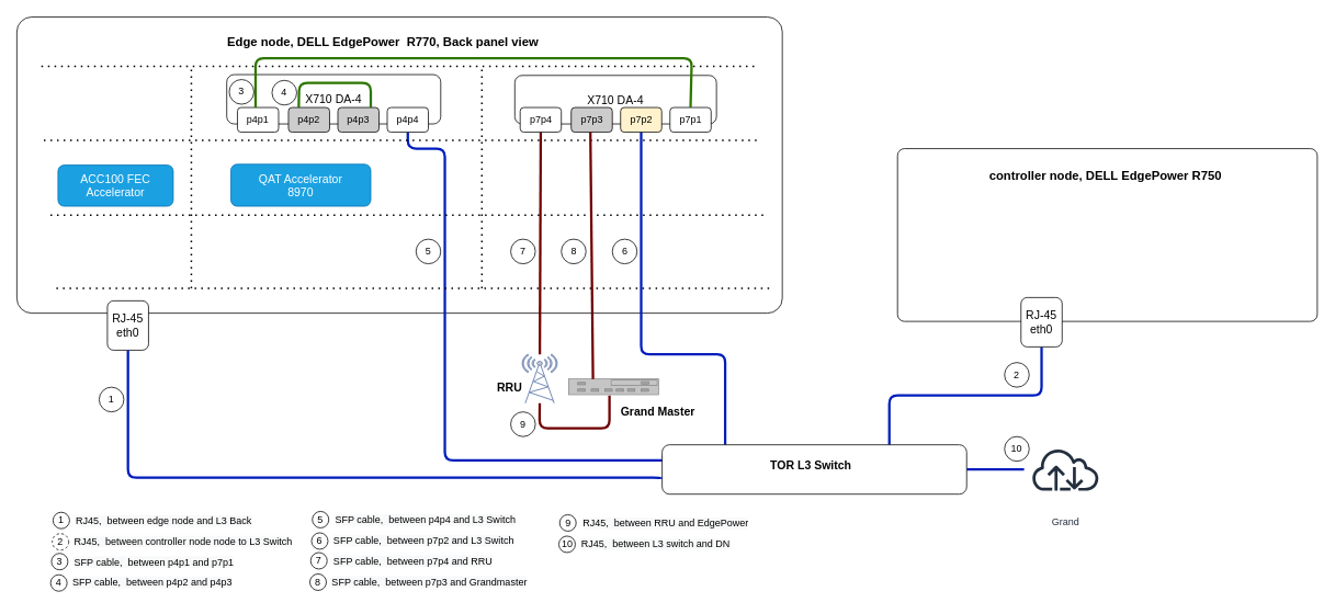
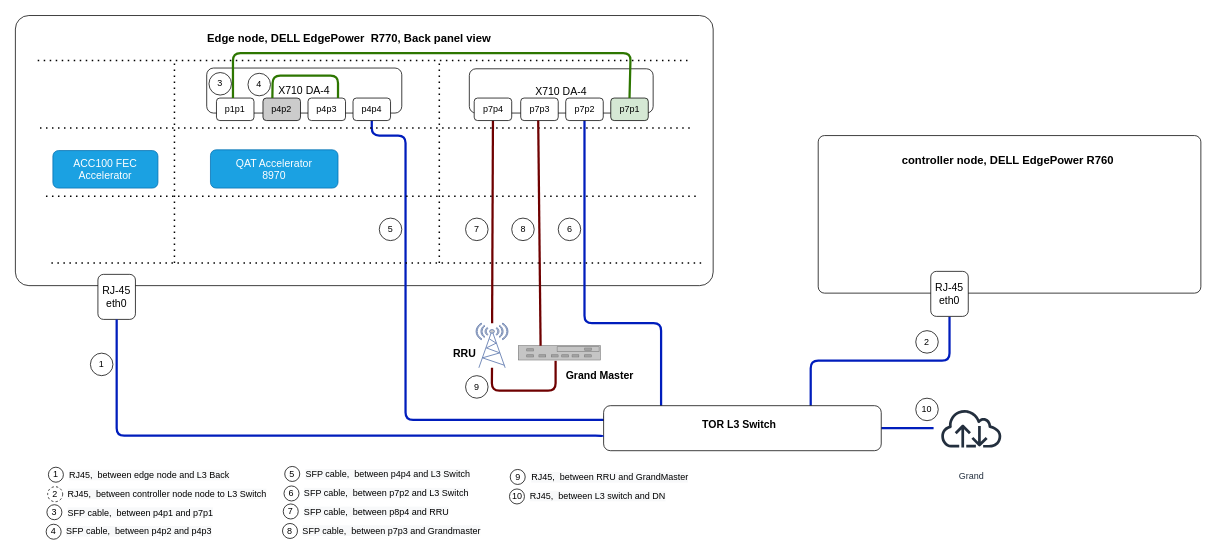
  <mxCell id="0" />
  <mxCell id="1" parent="0" />
  <mxCell id="2" value="" style="rounded=1;whiteSpace=wrap;html=1;verticalAlign=top;fontSize=13;arcSize=5;" vertex="1" parent="1"><mxGeometry x="20" y="20" width="930" height="360" as="geometry" /></mxCell>
  <mxCell id="3" value="Edge node, DELL EdgePower&amp;nbsp; R770, Back panel view" style="text;html=1;strokeColor=none;fillColor=none;align=center;verticalAlign=middle;whiteSpace=wrap;rounded=0;fontSize=15;fontStyle=1" vertex="1" parent="1"><mxGeometry x="250" y="40" width="430" height="20" as="geometry" /></mxCell>
  <mxCell id="4" value="&lt;span style=&quot;font-size: 14px&quot;&gt;X710 DA-4&lt;/span&gt;" style="rounded=1;whiteSpace=wrap;html=1;" vertex="1" parent="1"><mxGeometry x="625" y="91" width="245" height="59" as="geometry" /></mxCell>
  <mxCell id="5" value="&lt;font style=&quot;font-size: 14px&quot;&gt;&lt;span&gt;&lt;span style=&quot;font-weight: normal&quot;&gt;QAT Accelerator&lt;br&gt;8970&lt;/span&gt;&lt;br&gt;&lt;/span&gt;&lt;/font&gt;" style="rounded=1;whiteSpace=wrap;html=1;fillColor=#1ba1e2;strokeColor=#006EAF;fontColor=#ffffff;fontStyle=1" vertex="1" parent="1"><mxGeometry x="280" y="199" width="170" height="51" as="geometry" /></mxCell>
  <mxCell id="6" value="&lt;font style=&quot;font-size: 14px&quot;&gt;ACC100 FEC&lt;br&gt;Accelerator&lt;br&gt;&lt;/font&gt;" style="rounded=1;whiteSpace=wrap;html=1;fillColor=#1ba1e2;strokeColor=#006EAF;fontColor=#ffffff;" vertex="1" parent="1"><mxGeometry x="70" y="200" width="140" height="50" as="geometry" /></mxCell>
- <mxCell id="7" value="&lt;font style=&quot;font-size: 15px&quot;&gt;&lt;b style=&quot;font-size: 15px&quot;&gt;&lt;br&gt;controller node, DELL EdgePower R750&amp;nbsp;&lt;br&gt;&lt;/b&gt;&lt;/font&gt;" style="rounded=1;whiteSpace=wrap;html=1;verticalAlign=top;fontSize=15;arcSize=4;" vertex="1" parent="1"><mxGeometry x="1090" y="180" width="510" height="210" as="geometry" /></mxCell>
+ <mxCell id="7" value="&lt;font style=&quot;font-size: 15px&quot;&gt;&lt;b style=&quot;font-size: 15px&quot;&gt;&lt;br&gt;controller node, DELL EdgePower R760&amp;nbsp;&lt;br&gt;&lt;/b&gt;&lt;/font&gt;" style="rounded=1;whiteSpace=wrap;html=1;verticalAlign=top;fontSize=15;arcSize=4;" vertex="1" parent="1"><mxGeometry x="1090" y="180" width="510" height="210" as="geometry" /></mxCell>
  <mxCell id="8" value="" style="endArrow=none;html=1;strokeWidth=3;fontColor=#050505;fillColor=#a20025;strokeColor=#6F0000;exitX=0.5;exitY=1;exitDx=0;exitDy=0;" edge="1" parent="1" source="30" target="15"><mxGeometry width="50" height="50" relative="1" as="geometry"><mxPoint x="198" y="428.118" as="sourcePoint" /><mxPoint x="246" y="490" as="targetPoint" /><Array as="points" /></mxGeometry></mxCell>
  <mxCell id="9" value="&lt;font style=&quot;font-size: 14px&quot;&gt;RJ-45&lt;br&gt;eth0&lt;br&gt;&lt;/font&gt;" style="rounded=1;whiteSpace=wrap;html=1;" vertex="1" parent="1"><mxGeometry x="130" y="365" width="50" height="60" as="geometry" /></mxCell>
  <mxCell id="10" style="edgeStyle=orthogonalEdgeStyle;rounded=1;orthogonalLoop=1;jettySize=auto;html=1;endArrow=none;endFill=0;strokeWidth=3;fillColor=#0050ef;strokeColor=#001DBC;entryX=0.5;entryY=1;entryDx=0;entryDy=0;" edge="1" parent="1" source="39" target="13"><mxGeometry relative="1" as="geometry"><Array as="points"><mxPoint x="1080" y="480" /><mxPoint x="1265" y="480" /></Array></mxGeometry></mxCell>
  <mxCell id="11" style="edgeStyle=orthogonalEdgeStyle;rounded=1;orthogonalLoop=1;jettySize=auto;html=1;endArrow=none;endFill=0;strokeWidth=3;fillColor=#0050ef;strokeColor=#001DBC;" edge="1" parent="1" source="39" target="12"><mxGeometry relative="1" as="geometry" /></mxCell>
  <mxCell id="12" value="Grand" style="outlineConnect=0;fontColor=#232F3E;gradientColor=none;strokeColor=#232F3E;fillColor=#ffffff;dashed=0;verticalLabelPosition=bottom;verticalAlign=top;align=center;html=1;fontSize=12;fontStyle=0;aspect=fixed;shape=mxgraph.aws4.resourceIcon;resIcon=mxgraph.aws4.internet;sketch=0;" vertex="1" parent="1"><mxGeometry x="1244" y="520" width="100" height="100" as="geometry" /></mxCell>
  <mxCell id="13" value="&lt;font style=&quot;font-size: 14px&quot;&gt;RJ-45&lt;br&gt;eth0&lt;br&gt;&lt;/font&gt;" style="rounded=1;whiteSpace=wrap;html=1;" vertex="1" parent="1"><mxGeometry x="1240" y="361" width="50" height="60" as="geometry" /></mxCell>
  <mxCell id="14" value="&lt;span style=&quot;font-size: 14px&quot;&gt;X710 DA-4&lt;/span&gt;" style="rounded=1;whiteSpace=wrap;html=1;" vertex="1" parent="1"><mxGeometry x="275" y="90" width="260" height="60" as="geometry" /></mxCell>
  <mxCell id="15" value="" style="fontColor=#0066CC;verticalAlign=top;verticalLabelPosition=bottom;labelPosition=center;align=center;html=1;outlineConnect=0;fillColor=#CCCCCC;strokeColor=#6881B3;gradientColor=none;gradientDirection=north;strokeWidth=2;shape=mxgraph.networks.radio_tower;shadow=0;" vertex="1" parent="1"><mxGeometry x="634" y="430" width="42.5" height="59.5" as="geometry" /></mxCell>
  <mxCell id="16" value="&lt;span style=&quot;font-size: 14px&quot;&gt;&lt;b&gt;&amp;nbsp;RRU&lt;/b&gt;&lt;/span&gt;" style="text;html=1;strokeColor=none;fillColor=none;align=center;verticalAlign=middle;whiteSpace=wrap;rounded=0;" vertex="1" parent="1"><mxGeometry x="551.5" y="459.5" width="130" height="20" as="geometry" /></mxCell>
  <mxCell id="17" value="&lt;b style=&quot;font-size: 14px&quot;&gt;Grand Master&lt;/b&gt;" style="text;html=1;strokeColor=none;fillColor=none;align=center;verticalAlign=middle;whiteSpace=wrap;rounded=0;" vertex="1" parent="1"><mxGeometry x="733.5" y="489.5" width="130" height="20" as="geometry" /></mxCell>
  <mxCell id="18" value="" style="endArrow=none;html=1;strokeWidth=3;fontColor=#050505;fillColor=#a20025;strokeColor=#6F0000;entryX=0.5;entryY=1;entryDx=0;entryDy=0;entryPerimeter=0;" edge="1" parent="1" target="15"><mxGeometry width="50" height="50" relative="1" as="geometry"><mxPoint x="740" y="480" as="sourcePoint" /><mxPoint x="710" y="440" as="targetPoint" /><Array as="points"><mxPoint x="740" y="520" /><mxPoint x="655" y="520" /></Array></mxGeometry></mxCell>
  <mxCell id="19" value="" style="strokeColor=#666666;html=1;labelPosition=right;align=left;spacingLeft=15;shadow=0;dashed=0;outlineConnect=0;shape=mxgraph.rack.general.switches_2;" vertex="1" parent="1"><mxGeometry x="690" y="459.5" width="110" height="20" as="geometry" /></mxCell>
  <mxCell id="20" style="edgeStyle=orthogonalEdgeStyle;rounded=1;orthogonalLoop=1;jettySize=auto;html=1;endArrow=none;endFill=0;strokeWidth=3;fillColor=#0050ef;strokeColor=#001DBC;exitX=0.5;exitY=1;exitDx=0;exitDy=0;entryX=0;entryY=0.25;entryDx=0;entryDy=0;" edge="1" parent="1" source="29" target="39"><mxGeometry relative="1" as="geometry"><mxPoint x="639" y="441" as="sourcePoint" /><mxPoint x="810" y="559" as="targetPoint" /><Array as="points"><mxPoint x="495" y="180" /><mxPoint x="540" y="180" /><mxPoint x="540" y="559" /><mxPoint x="810" y="559" /><mxPoint x="810" y="555" /></Array></mxGeometry></mxCell>
  <mxCell id="21" style="edgeStyle=orthogonalEdgeStyle;rounded=1;orthogonalLoop=1;jettySize=auto;html=1;endArrow=none;endFill=0;strokeWidth=3;fillColor=#0050ef;strokeColor=#001DBC;exitX=0.5;exitY=1;exitDx=0;exitDy=0;entryX=0.207;entryY=0;entryDx=0;entryDy=0;entryPerimeter=0;" edge="1" parent="1" source="32" target="39"><mxGeometry relative="1" as="geometry"><mxPoint x="780" y="169.94" as="sourcePoint" /><mxPoint x="940" y="519.94" as="targetPoint" /><Array as="points"><mxPoint x="779" y="430" /><mxPoint x="880" y="430" /><mxPoint x="880" y="540" /></Array></mxGeometry></mxCell>
  <mxCell id="22" value="" style="endArrow=none;dashed=1;html=1;dashPattern=1 3;strokeWidth=2;exitX=0.032;exitY=0.222;exitDx=0;exitDy=0;exitPerimeter=0;entryX=0.968;entryY=0.222;entryDx=0;entryDy=0;entryPerimeter=0;" edge="1" parent="1"><mxGeometry width="50" height="50" relative="1" as="geometry"><mxPoint x="49.76" y="79.92" as="sourcePoint" /><mxPoint x="920.24" y="79.92" as="targetPoint" /></mxGeometry></mxCell>
  <mxCell id="23" value="" style="endArrow=none;dashed=1;html=1;dashPattern=1 3;strokeWidth=2;exitX=0.032;exitY=0.222;exitDx=0;exitDy=0;exitPerimeter=0;entryX=0.968;entryY=0.222;entryDx=0;entryDy=0;entryPerimeter=0;" edge="1" parent="1"><mxGeometry width="50" height="50" relative="1" as="geometry"><mxPoint x="52.76" y="169.92" as="sourcePoint" /><mxPoint x="923.24" y="169.92" as="targetPoint" /></mxGeometry></mxCell>
  <mxCell id="24" value="" style="endArrow=none;dashed=1;html=1;dashPattern=1 3;strokeWidth=2;exitX=0.032;exitY=0.222;exitDx=0;exitDy=0;exitPerimeter=0;entryX=0.968;entryY=0.222;entryDx=0;entryDy=0;entryPerimeter=0;" edge="1" parent="1"><mxGeometry width="50" height="50" relative="1" as="geometry"><mxPoint x="60.76" y="260.92" as="sourcePoint" /><mxPoint x="931.24" y="260.92" as="targetPoint" /></mxGeometry></mxCell>
  <mxCell id="25" value="" style="endArrow=none;dashed=1;html=1;dashPattern=1 3;strokeWidth=2;exitX=0.032;exitY=0.222;exitDx=0;exitDy=0;exitPerimeter=0;entryX=0.968;entryY=0.222;entryDx=0;entryDy=0;entryPerimeter=0;" edge="1" parent="1"><mxGeometry width="50" height="50" relative="1" as="geometry"><mxPoint x="68" y="350" as="sourcePoint" /><mxPoint x="938.48" y="350" as="targetPoint" /></mxGeometry></mxCell>
- <mxCell id="26" value="p4p1" style="rounded=1;whiteSpace=wrap;html=1;" vertex="1" parent="1"><mxGeometry x="288" y="130" width="50" height="30" as="geometry" /></mxCell>
+ <mxCell id="26" value="p1p1" style="rounded=1;whiteSpace=wrap;html=1;" vertex="1" parent="1"><mxGeometry x="288" y="130" width="50" height="30" as="geometry" /></mxCell>
  <mxCell id="27" value="p4p2" style="rounded=1;whiteSpace=wrap;html=1;fillColor=#cccccc;" vertex="1" parent="1"><mxGeometry x="350" y="130" width="50" height="30" as="geometry" /></mxCell>
- <mxCell id="28" value="p4p3" style="rounded=1;whiteSpace=wrap;html=1;fillColor=#cccccc;" vertex="1" parent="1"><mxGeometry x="410" y="130" width="50" height="30" as="geometry" /></mxCell>
+ <mxCell id="28" value="p4p3" style="rounded=1;whiteSpace=wrap;html=1;" vertex="1" parent="1"><mxGeometry x="410" y="130" width="50" height="30" as="geometry" /></mxCell>
  <mxCell id="29" value="p4p4" style="rounded=1;whiteSpace=wrap;html=1;" vertex="1" parent="1"><mxGeometry x="470" y="130" width="50" height="30" as="geometry" /></mxCell>
  <mxCell id="30" value="p7p4" style="rounded=1;whiteSpace=wrap;html=1;" vertex="1" parent="1"><mxGeometry x="631.5" y="130" width="50" height="30" as="geometry" /></mxCell>
- <mxCell id="31" value="p7p3" style="rounded=1;whiteSpace=wrap;html=1;fillColor=#cccccc;" vertex="1" parent="1"><mxGeometry x="693.5" y="130" width="50" height="30" as="geometry" /></mxCell>
- <mxCell id="32" value="p7p2" style="rounded=1;whiteSpace=wrap;html=1;fillColor=#fff2cc;" vertex="1" parent="1"><mxGeometry x="753.5" y="130" width="50" height="30" as="geometry" /></mxCell>
- <mxCell id="33" value="p7p1" style="rounded=1;whiteSpace=wrap;html=1;" vertex="1" parent="1"><mxGeometry x="813.5" y="130" width="50" height="30" as="geometry" /></mxCell>
+ <mxCell id="31" value="p7p3" style="rounded=1;whiteSpace=wrap;html=1;" vertex="1" parent="1"><mxGeometry x="693.5" y="130" width="50" height="30" as="geometry" /></mxCell>
+ <mxCell id="32" value="p7p2" style="rounded=1;whiteSpace=wrap;html=1;" vertex="1" parent="1"><mxGeometry x="753.5" y="130" width="50" height="30" as="geometry" /></mxCell>
+ <mxCell id="33" value="p7p1" style="rounded=1;whiteSpace=wrap;html=1;fillColor=#d5e8d4;" vertex="1" parent="1"><mxGeometry x="813.5" y="130" width="50" height="30" as="geometry" /></mxCell>
  <mxCell id="34" value="" style="endArrow=none;dashed=1;html=1;dashPattern=1 3;strokeWidth=2;" edge="1" parent="1"><mxGeometry width="50" height="50" relative="1" as="geometry"><mxPoint x="585" y="350" as="sourcePoint" /><mxPoint x="585" y="80" as="targetPoint" /></mxGeometry></mxCell>
  <mxCell id="35" value="" style="endArrow=none;dashed=1;html=1;dashPattern=1 3;strokeWidth=2;" edge="1" parent="1"><mxGeometry width="50" height="50" relative="1" as="geometry"><mxPoint x="232" y="350" as="sourcePoint" /><mxPoint x="232" y="80" as="targetPoint" /></mxGeometry></mxCell>
  <mxCell id="36" value="" style="endArrow=none;html=1;strokeColor=#2D7600;strokeWidth=3;fontColor=#050505;entryX=0.25;entryY=0;entryDx=0;entryDy=0;fillColor=#60a917;" edge="1" parent="1" target="27"><mxGeometry width="50" height="50" relative="1" as="geometry"><mxPoint x="450" y="130" as="sourcePoint" /><mxPoint x="377" y="130" as="targetPoint" /><Array as="points"><mxPoint x="450" y="100" /><mxPoint x="363" y="100" /></Array></mxGeometry></mxCell>
  <mxCell id="37" value="" style="endArrow=none;html=1;strokeColor=#2D7600;strokeWidth=3;fontColor=#050505;entryX=0.5;entryY=1;entryDx=0;entryDy=0;exitX=0.5;exitY=0;exitDx=0;exitDy=0;fillColor=#60a917;" edge="1" parent="1" source="33"><mxGeometry width="50" height="50" relative="1" as="geometry"><mxPoint x="420" y="131" as="sourcePoint" /><mxPoint x="310" y="130" as="targetPoint" /><Array as="points"><mxPoint x="840" y="70" /><mxPoint x="310" y="70" /></Array></mxGeometry></mxCell>
  <mxCell id="38" value="" style="endArrow=none;html=1;strokeWidth=3;fontColor=#050505;fillColor=#a20025;strokeColor=#6F0000;exitX=0.5;exitY=1;exitDx=0;exitDy=0;" edge="1" parent="1"><mxGeometry width="50" height="50" relative="1" as="geometry"><mxPoint x="716.81" y="160" as="sourcePoint" /><mxPoint x="720" y="460" as="targetPoint" /><Array as="points" /></mxGeometry></mxCell>
  <mxCell id="39" value="" style="rounded=1;whiteSpace=wrap;html=1;" vertex="1" parent="1"><mxGeometry x="804" y="540" width="370" height="60" as="geometry" /></mxCell>
  <mxCell id="40" style="edgeStyle=orthogonalEdgeStyle;rounded=1;orthogonalLoop=1;jettySize=auto;html=1;endArrow=none;endFill=0;strokeWidth=3;fillColor=#0050ef;strokeColor=#001DBC;exitX=0.5;exitY=1;exitDx=0;exitDy=0;entryX=-0.003;entryY=0.688;entryDx=0;entryDy=0;entryPerimeter=0;" edge="1" parent="1" source="9" target="39"><mxGeometry relative="1" as="geometry"><mxPoint x="155" y="425" as="sourcePoint" /><mxPoint x="814" y="580" as="targetPoint" /><Array as="points"><mxPoint x="155" y="580" /><mxPoint x="803" y="580" /></Array></mxGeometry></mxCell>
  <mxCell id="41" value="&lt;b style=&quot;font-size: 14px&quot;&gt;TOR L3 Switch&lt;/b&gt;" style="text;html=1;strokeColor=none;fillColor=none;align=center;verticalAlign=middle;whiteSpace=wrap;rounded=0;" vertex="1" parent="1"><mxGeometry x="920" y="555" width="130" height="20" as="geometry" /></mxCell>
  <mxCell id="42" value="1" style="ellipse;whiteSpace=wrap;html=1;aspect=fixed;" vertex="1" parent="1"><mxGeometry x="120" y="470" width="30" height="30" as="geometry" /></mxCell>
  <mxCell id="43" value="2&lt;span style=&quot;color: rgba(0 , 0 , 0 , 0) ; font-family: monospace ; font-size: 0px&quot;&gt;%3CmxGraphModel%3E%3Croot%3E%3CmxCell%20id%3D%220%22%2F%3E%3CmxCell%20id%3D%221%22%20parent%3D%220%22%2F%3E%3CmxCell%20id%3D%222%22%20value%3D%221%22%20style%3D%22ellipse%3BwhiteSpace%3Dwrap%3Bhtml%3D1%3Baspect%3Dfixed%3B%22%20vertex%3D%221%22%20parent%3D%221%22%3E%3CmxGeometry%20x%3D%22-3980%22%20y%3D%222690%22%20width%3D%2230%22%20height%3D%2230%22%20as%3D%22geometry%22%2F%3E%3C%2FmxCell%3E%3C%2Froot%3E%3C%2FmxGraphModel%3E&lt;/span&gt;" style="ellipse;whiteSpace=wrap;html=1;aspect=fixed;" vertex="1" parent="1"><mxGeometry x="1220" y="440" width="30" height="30" as="geometry" /></mxCell>
  <mxCell id="44" value="8" style="ellipse;whiteSpace=wrap;html=1;aspect=fixed;" vertex="1" parent="1"><mxGeometry x="681.5" y="290" width="30" height="30" as="geometry" /></mxCell>
  <mxCell id="45" value="3" style="ellipse;whiteSpace=wrap;html=1;aspect=fixed;" vertex="1" parent="1"><mxGeometry x="278" y="96" width="30" height="30" as="geometry" /></mxCell>
  <mxCell id="46" value="4" style="ellipse;whiteSpace=wrap;html=1;aspect=fixed;" vertex="1" parent="1"><mxGeometry x="330" y="97" width="30" height="30" as="geometry" /></mxCell>
  <mxCell id="47" value="5" style="ellipse;whiteSpace=wrap;html=1;aspect=fixed;" vertex="1" parent="1"><mxGeometry x="505" y="290" width="30" height="30" as="geometry" /></mxCell>
  <mxCell id="48" value="6" style="ellipse;whiteSpace=wrap;html=1;aspect=fixed;" vertex="1" parent="1"><mxGeometry x="743.5" y="290" width="30" height="30" as="geometry" /></mxCell>
  <mxCell id="49" value="7" style="ellipse;whiteSpace=wrap;html=1;aspect=fixed;" vertex="1" parent="1"><mxGeometry x="620" y="290" width="30" height="30" as="geometry" /></mxCell>
  <mxCell id="50" value="9" style="ellipse;whiteSpace=wrap;html=1;aspect=fixed;" vertex="1" parent="1"><mxGeometry x="620" y="500" width="30" height="30" as="geometry" /></mxCell>
  <mxCell id="51" value="10" style="ellipse;whiteSpace=wrap;html=1;aspect=fixed;" vertex="1" parent="1"><mxGeometry x="1220" y="530" width="30" height="30" as="geometry" /></mxCell>
  <mxCell id="52" value="1" style="ellipse;whiteSpace=wrap;html=1;aspect=fixed;" vertex="1" parent="1"><mxGeometry x="64" y="622" width="20" height="20" as="geometry" /></mxCell>
  <mxCell id="53" value="&lt;span style=&quot;color: rgb(0 , 0 , 0) ; font-family: &amp;#34;helvetica&amp;#34; ; font-size: 12px ; font-style: normal ; font-weight: 400 ; letter-spacing: normal ; text-align: center ; text-indent: 0px ; text-transform: none ; word-spacing: 0px ; background-color: rgb(248 , 249 , 250) ; display: inline ; float: none&quot;&gt;RJ45,&amp;nbsp; between edge node and L3 Back&lt;/span&gt;" style="text;whiteSpace=wrap;html=1;" vertex="1" parent="1"><mxGeometry x="90" y="619" width="230" height="30" as="geometry" /></mxCell>
  <mxCell id="54" value="2" style="ellipse;whiteSpace=wrap;html=1;aspect=fixed;dashed=1;" vertex="1" parent="1"><mxGeometry x="63" y="648" width="20" height="20" as="geometry" /></mxCell>
  <mxCell id="55" value="&lt;span style=&quot;color: rgb(0 , 0 , 0) ; font-family: &amp;#34;helvetica&amp;#34; ; font-size: 12px ; font-style: normal ; font-weight: 400 ; letter-spacing: normal ; text-align: center ; text-indent: 0px ; text-transform: none ; word-spacing: 0px ; background-color: rgb(248 , 249 , 250) ; display: inline ; float: none&quot;&gt;RJ45,&amp;nbsp; between controller node node to L3 Switch&lt;/span&gt;" style="text;whiteSpace=wrap;html=1;" vertex="1" parent="1"><mxGeometry x="88" y="644" width="272" height="30" as="geometry" /></mxCell>
  <mxCell id="56" value="3" style="ellipse;whiteSpace=wrap;html=1;aspect=fixed;" vertex="1" parent="1"><mxGeometry x="62" y="672" width="20" height="20" as="geometry" /></mxCell>
  <mxCell id="57" value="&lt;span style=&quot;color: rgb(0 , 0 , 0) ; font-family: &amp;#34;helvetica&amp;#34; ; font-size: 12px ; font-style: normal ; font-weight: 400 ; letter-spacing: normal ; text-align: center ; text-indent: 0px ; text-transform: none ; word-spacing: 0px ; background-color: rgb(248 , 249 , 250) ; display: inline ; float: none&quot;&gt;SFP cable,&amp;nbsp; between p4p1 and p7p1&lt;/span&gt;" style="text;whiteSpace=wrap;html=1;" vertex="1" parent="1"><mxGeometry x="88" y="669" width="242" height="30" as="geometry" /></mxCell>
  <mxCell id="58" value="4" style="ellipse;whiteSpace=wrap;html=1;aspect=fixed;" vertex="1" parent="1"><mxGeometry x="61" y="698" width="20" height="20" as="geometry" /></mxCell>
  <mxCell id="59" value="&lt;span style=&quot;color: rgb(0 , 0 , 0) ; font-family: &amp;#34;helvetica&amp;#34; ; font-size: 12px ; font-style: normal ; font-weight: 400 ; letter-spacing: normal ; text-align: center ; text-indent: 0px ; text-transform: none ; word-spacing: 0px ; background-color: rgb(248 , 249 , 250) ; display: inline ; float: none&quot;&gt;SFP cable,&amp;nbsp; between p4p2 and p4p3&lt;/span&gt;" style="text;whiteSpace=wrap;html=1;" vertex="1" parent="1"><mxGeometry x="86" y="694" width="244" height="30" as="geometry" /></mxCell>
  <mxCell id="60" value="5" style="ellipse;whiteSpace=wrap;html=1;aspect=fixed;" vertex="1" parent="1"><mxGeometry x="379" y="621" width="20" height="20" as="geometry" /></mxCell>
  <mxCell id="61" value="&lt;span style=&quot;color: rgb(0 , 0 , 0) ; font-family: &amp;#34;helvetica&amp;#34; ; font-size: 12px ; font-style: normal ; font-weight: 400 ; letter-spacing: normal ; text-align: center ; text-indent: 0px ; text-transform: none ; word-spacing: 0px ; background-color: rgb(248 , 249 , 250) ; display: inline ; float: none&quot;&gt;SFP cable,&amp;nbsp; between p4p4 and L3 Switch&lt;/span&gt;" style="text;whiteSpace=wrap;html=1;" vertex="1" parent="1"><mxGeometry x="405" y="618" width="232" height="30" as="geometry" /></mxCell>
  <mxCell id="62" value="6" style="ellipse;whiteSpace=wrap;html=1;aspect=fixed;" vertex="1" parent="1"><mxGeometry x="378" y="647" width="20" height="20" as="geometry" /></mxCell>
  <mxCell id="63" value="&lt;span style=&quot;color: rgb(0 , 0 , 0) ; font-family: &amp;#34;helvetica&amp;#34; ; font-size: 12px ; font-style: normal ; font-weight: 400 ; letter-spacing: normal ; text-align: center ; text-indent: 0px ; text-transform: none ; word-spacing: 0px ; background-color: rgb(248 , 249 , 250) ; display: inline ; float: none&quot;&gt;SFP cable,&amp;nbsp; between p7p2 and L3 Switch&lt;/span&gt;" style="text;whiteSpace=wrap;html=1;" vertex="1" parent="1"><mxGeometry x="403" y="643" width="244" height="30" as="geometry" /></mxCell>
  <mxCell id="64" value="7" style="ellipse;whiteSpace=wrap;html=1;aspect=fixed;" vertex="1" parent="1"><mxGeometry x="377" y="671" width="20" height="20" as="geometry" /></mxCell>
- <mxCell id="65" value="&lt;span style=&quot;color: rgb(0 , 0 , 0) ; font-family: &amp;#34;helvetica&amp;#34; ; font-size: 12px ; font-style: normal ; font-weight: 400 ; letter-spacing: normal ; text-align: center ; text-indent: 0px ; text-transform: none ; word-spacing: 0px ; background-color: rgb(248 , 249 , 250) ; display: inline ; float: none&quot;&gt;SFP cable,&amp;nbsp; between p7p4 and RRU&lt;/span&gt;" style="text;whiteSpace=wrap;html=1;" vertex="1" parent="1"><mxGeometry x="403" y="668" width="242" height="30" as="geometry" /></mxCell>
+ <mxCell id="65" value="&lt;span style=&quot;color: rgb(0 , 0 , 0) ; font-family: &amp;#34;helvetica&amp;#34; ; font-size: 12px ; font-style: normal ; font-weight: 400 ; letter-spacing: normal ; text-align: center ; text-indent: 0px ; text-transform: none ; word-spacing: 0px ; background-color: rgb(248 , 249 , 250) ; display: inline ; float: none&quot;&gt;SFP cable,&amp;nbsp; between p8p4 and RRU&lt;/span&gt;" style="text;whiteSpace=wrap;html=1;" vertex="1" parent="1"><mxGeometry x="403" y="668" width="242" height="30" as="geometry" /></mxCell>
  <mxCell id="66" value="8" style="ellipse;whiteSpace=wrap;html=1;aspect=fixed;" vertex="1" parent="1"><mxGeometry x="376" y="697" width="20" height="20" as="geometry" /></mxCell>
  <mxCell id="67" value="&lt;span style=&quot;color: rgb(0 , 0 , 0) ; font-family: &amp;#34;helvetica&amp;#34; ; font-size: 12px ; font-style: normal ; font-weight: 400 ; letter-spacing: normal ; text-align: center ; text-indent: 0px ; text-transform: none ; word-spacing: 0px ; background-color: rgb(248 , 249 , 250) ; display: inline ; float: none&quot;&gt;SFP cable,&amp;nbsp; between p7p3 and Grandmaster&lt;/span&gt;" style="text;whiteSpace=wrap;html=1;" vertex="1" parent="1"><mxGeometry x="401" y="693" width="244" height="30" as="geometry" /></mxCell>
  <mxCell id="68" value="9" style="ellipse;whiteSpace=wrap;html=1;aspect=fixed;" vertex="1" parent="1"><mxGeometry x="679.5" y="625" width="20" height="20" as="geometry" /></mxCell>
- <mxCell id="69" value="&lt;span style=&quot;color: rgb(0 , 0 , 0) ; font-family: &amp;#34;helvetica&amp;#34; ; font-size: 12px ; font-style: normal ; font-weight: 400 ; letter-spacing: normal ; text-align: center ; text-indent: 0px ; text-transform: none ; word-spacing: 0px ; background-color: rgb(248 , 249 , 250) ; display: inline ; float: none&quot;&gt;RJ45,&amp;nbsp; between RRU and EdgePower&lt;/span&gt;" style="text;whiteSpace=wrap;html=1;" vertex="1" parent="1"><mxGeometry x="705.5" y="622" width="232" height="30" as="geometry" /></mxCell>
+ <mxCell id="69" value="&lt;span style=&quot;color: rgb(0 , 0 , 0) ; font-family: &amp;#34;helvetica&amp;#34; ; font-size: 12px ; font-style: normal ; font-weight: 400 ; letter-spacing: normal ; text-align: center ; text-indent: 0px ; text-transform: none ; word-spacing: 0px ; background-color: rgb(248 , 249 , 250) ; display: inline ; float: none&quot;&gt;RJ45,&amp;nbsp; between RRU and GrandMaster&lt;/span&gt;" style="text;whiteSpace=wrap;html=1;" vertex="1" parent="1"><mxGeometry x="705.5" y="622" width="232" height="30" as="geometry" /></mxCell>
  <mxCell id="70" value="10" style="ellipse;whiteSpace=wrap;html=1;aspect=fixed;" vertex="1" parent="1"><mxGeometry x="678.5" y="651" width="20" height="20" as="geometry" /></mxCell>
  <mxCell id="71" value="&lt;span style=&quot;color: rgb(0 , 0 , 0) ; font-family: &amp;#34;helvetica&amp;#34; ; font-size: 12px ; font-style: normal ; font-weight: 400 ; letter-spacing: normal ; text-align: center ; text-indent: 0px ; text-transform: none ; word-spacing: 0px ; background-color: rgb(248 , 249 , 250) ; display: inline ; float: none&quot;&gt;RJ45,&amp;nbsp; between L3 switch and DN&lt;/span&gt;" style="text;whiteSpace=wrap;html=1;" vertex="1" parent="1"><mxGeometry x="703.5" y="647" width="244" height="30" as="geometry" /></mxCell>
